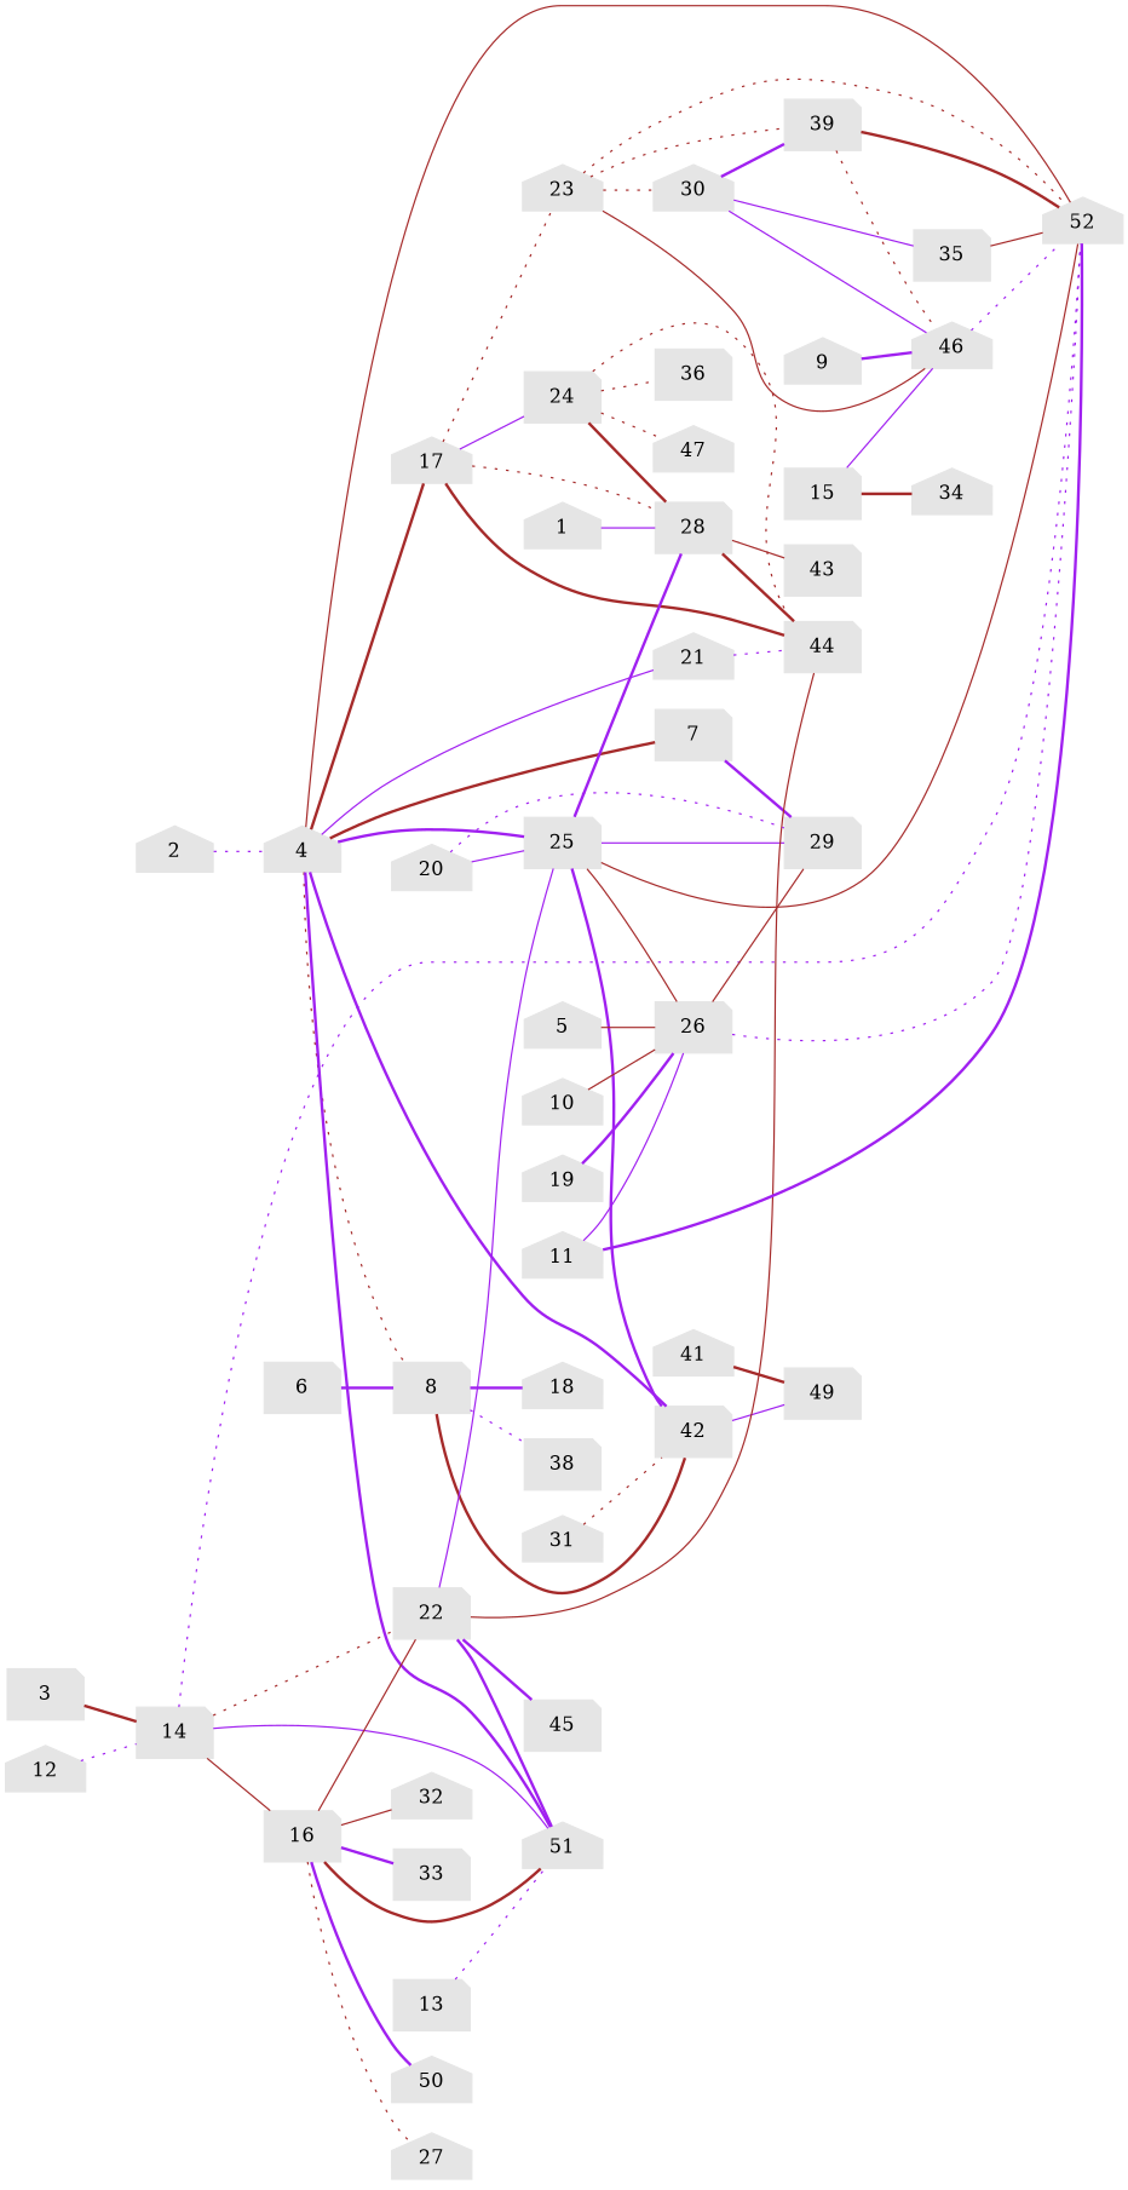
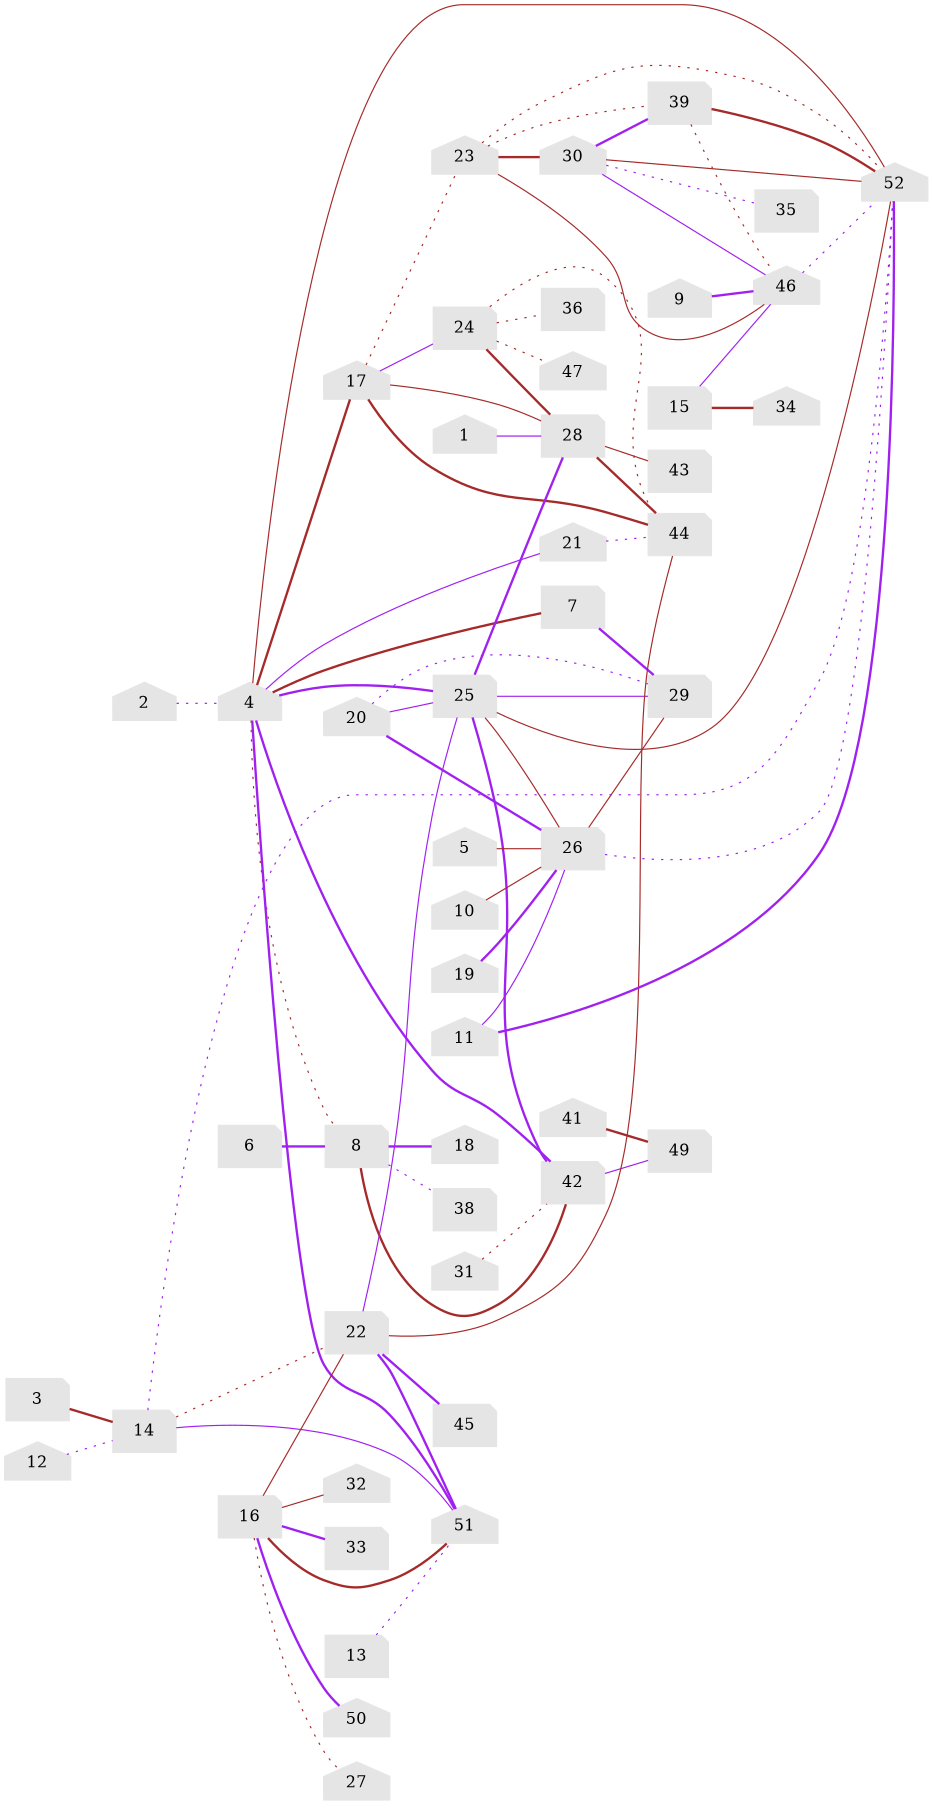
  graph {
    rankdir=LR
    node [color=gray90 shape=house style=filled]
    edge [color=purple style=bold weight=1.0]
    28 [shape=note]
    1
    44 [shape=note]
    43 [shape=note]
    2
    4
    7 [shape=note]
    8 [shape=note]
    17
    21
    25 [shape=note]
    42 [shape=note]
    51
    52
    3 [shape=note]
    14 [shape=note]
    16 [shape=note]
    22 [shape=note]
    29 [shape=note]
    18
    38 [shape=note]
    23
    24 [shape=note]
    26 [shape=note]
    49 [shape=note]
    5
    6 [shape=note]
    9
    46
    10
    11
    12
    13 [shape=note]
    27
    32
    33 [shape=note]
    50
    45 [shape=note]
    15 [shape=note]
    34
    30
    39 [shape=note]
    36 [shape=note]
    47
    19
    20
    35 [shape=note]
    31
    41
    28 -- 44 [color=brown weight=2.0]
    28 -- 43 [color=brown style=solid]
    1 -- 28 [style=solid]
    2 -- 4 [style=dotted]
    4 -- 7 [color=brown]
    4 -- 8 [color=brown style=dotted weight=4.0]
    4 -- 17 [color=brown]
    4 -- 21 [style=solid]
    4 -- 25
    4 -- 42 [weight=2.0]
    4 -- 51
    4 -- 52 [color=brown style=solid weight=3.0]
    7 -- 29
    8 -- 42 [color=brown weight=2.0]
    8 -- 18
    8 -- 38 [style=dotted]
-   17 -- 28 [color=brown style=dotted weight=2.0]
+   17 -- 28 [color=brown style=solid weight=2.0]
    17 -- 44 [color=brown]
    17 -- 23 [color=brown style=dotted]
    17 -- 24 [style=solid]
    21 -- 44 [style=dotted]
    25 -- 28
    25 -- 42
    25 -- 52 [color=brown style=solid]
    25 -- 29 [style=solid weight=2.0]
    25 -- 26 [color=brown style=solid]
    42 -- 49 [style=solid]
    3 -- 14 [color=brown]
    14 -- 51 [style=solid]
    14 -- 52 [style=dotted]
-   14 -- 16 [color=brown style=solid weight=2.0]
    14 -- 22 [color=brown style=dotted]
    16 -- 51 [color=brown weight=2.0]
    16 -- 22 [color=brown style=solid weight=2.0]
    16 -- 27 [color=brown style=dotted]
    16 -- 32 [color=brown style=solid]
    16 -- 33
    16 -- 50
    22 -- 44 [color=brown style=solid weight=2.0]
    22 -- 25 [style=solid]
    22 -- 51
    22 -- 45
    23 -- 52 [color=brown style=dotted]
    23 -- 46 [color=brown style=solid]
-   23 -- 30 [color=brown style=dotted]
+   23 -- 30 [color=brown]
    23 -- 39 [color=brown style=dotted]
    24 -- 28 [color=brown weight=2.0]
    24 -- 44 [color=brown style=dotted]
    24 -- 36 [color=brown style=dotted]
    24 -- 47 [color=brown style=dotted]
    26 -- 52 [style=dotted]
    26 -- 29 [color=brown style=solid weight=2.0]
    5 -- 26 [color=brown style=solid]
    6 -- 8
    9 -- 46
    46 -- 52 [style=dotted]
    10 -- 26 [color=brown style=solid]
    11 -- 52
    11 -- 26 [style=solid]
    12 -- 14 [style=dotted]
    13 -- 51 [style=dotted]
    15 -- 46 [style=solid]
    15 -- 34 [color=brown]
-   35 -- 52 [color=brown style=solid]
+   30 -- 52 [color=brown style=solid]
    30 -- 46 [style=solid]
    30 -- 39
-   30 -- 35 [style=solid]
+   30 -- 35 [style=dotted]
    39 -- 52 [color=brown]
    39 -- 46 [color=brown style=dotted]
    19 -- 26
    20 -- 25 [style=solid]
    20 -- 29 [style=dotted weight=2.0]
+   20 -- 26
    31 -- 42 [color=brown style=dotted]
    41 -- 49 [color=brown]
  }
